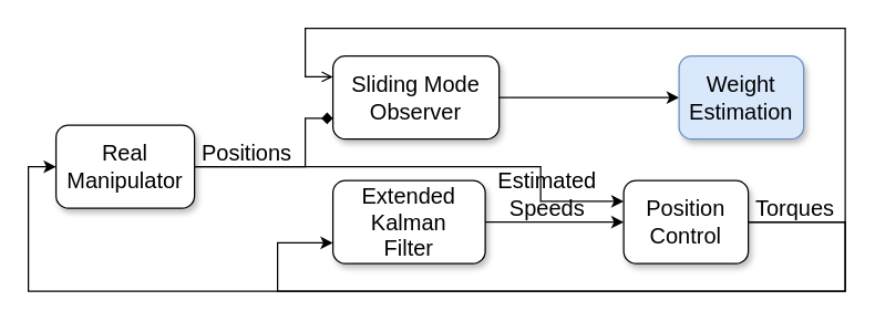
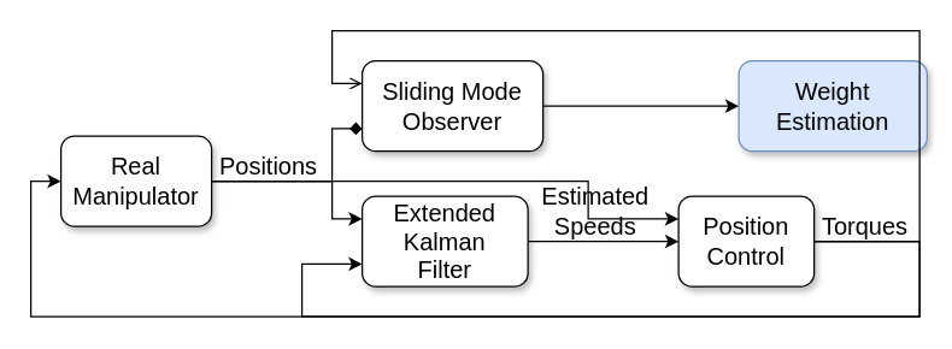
  <mxCell id="0" />
  <mxCell id="1" parent="0" />
+ <mxCell id="2" style="edgeStyle=orthogonalEdgeStyle;rounded=0;orthogonalLoop=1;jettySize=auto;html=1;exitX=1;exitY=0.5;exitDx=0;exitDy=0;entryX=0;entryY=0.25;entryDx=0;entryDy=0;" parent="1" source="5" target="10" edge="1"><mxGeometry relative="1" as="geometry"><mxPoint x="220" y="150" as="targetPoint" /><Array as="points"><mxPoint x="220" y="120" /><mxPoint x="220" y="145" /></Array></mxGeometry></mxCell>
  <mxCell id="3" style="edgeStyle=orthogonalEdgeStyle;rounded=0;orthogonalLoop=1;jettySize=auto;html=1;exitX=1;exitY=0.5;exitDx=0;exitDy=0;entryX=0;entryY=0.75;entryDx=0;entryDy=0;endArrow=diamond;" parent="1" source="5" target="7" edge="1"><mxGeometry relative="1" as="geometry"><Array as="points"><mxPoint x="220" y="120" /><mxPoint x="220" y="85" /></Array></mxGeometry></mxCell>
  <mxCell id="4" style="edgeStyle=orthogonalEdgeStyle;rounded=0;orthogonalLoop=1;jettySize=auto;html=1;exitX=1;exitY=0.5;exitDx=0;exitDy=0;entryX=0;entryY=0.25;entryDx=0;entryDy=0;" parent="1" source="5" target="14" edge="1"><mxGeometry relative="1" as="geometry"><Array as="points"><mxPoint x="390" y="120" /><mxPoint x="390" y="145" /></Array></mxGeometry></mxCell>
  <mxCell id="5" value="&lt;div style=&quot;font-size: 16px;&quot;&gt;Real &lt;br style=&quot;font-size: 16px;&quot;&gt;&lt;/div&gt;&lt;div style=&quot;font-size: 16px;&quot;&gt;Manipulator&lt;br style=&quot;font-size: 16px;&quot;&gt;&lt;/div&gt;" style="rounded=1;whiteSpace=wrap;html=1;glass=0;shadow=1;fontSize=16;" parent="1" vertex="1"><mxGeometry x="40" y="90" width="100" height="60" as="geometry" /></mxCell>
  <mxCell id="6" value="" style="edgeStyle=orthogonalEdgeStyle;rounded=0;orthogonalLoop=1;jettySize=auto;html=1;" parent="1" source="7" target="8" edge="1"><mxGeometry relative="1" as="geometry" /></mxCell>
  <mxCell id="7" value="&lt;div style=&quot;font-size: 16px;&quot;&gt;Sliding Mode&lt;/div&gt;&lt;div style=&quot;font-size: 16px;&quot;&gt;Observer&lt;br style=&quot;font-size: 16px;&quot;&gt;&lt;/div&gt;" style="rounded=1;whiteSpace=wrap;html=1;glass=0;shadow=1;fontSize=16;" parent="1" vertex="1"><mxGeometry x="240" y="40" width="120" height="60" as="geometry" /></mxCell>
- <mxCell id="8" value="&lt;div style=&quot;font-size: 16px;&quot;&gt;Weight &lt;br style=&quot;font-size: 16px;&quot;&gt;&lt;/div&gt;&lt;div style=&quot;font-size: 16px;&quot;&gt;Estimation&lt;br style=&quot;font-size: 16px;&quot;&gt;&lt;/div&gt;" style="rounded=1;whiteSpace=wrap;html=1;fillColor=#dae8fc;strokeColor=#6c8ebf;glass=0;shadow=1;fontSize=16;" parent="1" vertex="1"><mxGeometry x="490" y="40" width="90" height="60" as="geometry" /></mxCell>
+ <mxCell id="8" value="&lt;div style=&quot;font-size: 16px;&quot;&gt;Weight &lt;br style=&quot;font-size: 16px;&quot;&gt;&lt;/div&gt;&lt;div style=&quot;font-size: 16px;&quot;&gt;Estimation&lt;br style=&quot;font-size: 16px;&quot;&gt;&lt;/div&gt;" style="rounded=1;whiteSpace=wrap;html=1;fillColor=#dae8fc;strokeColor=#6c8ebf;glass=0;shadow=1;fontSize=16;" parent="1" vertex="1"><mxGeometry x="490" y="40" width="125" height="60" as="geometry" /></mxCell>
  <mxCell id="9" style="edgeStyle=orthogonalEdgeStyle;rounded=0;orthogonalLoop=1;jettySize=auto;html=1;exitX=1;exitY=0.5;exitDx=0;exitDy=0;entryX=0;entryY=0.5;entryDx=0;entryDy=0;" parent="1" source="10" target="14" edge="1"><mxGeometry relative="1" as="geometry" /></mxCell>
  <mxCell id="10" value="&lt;div style=&quot;font-size: 16px;&quot;&gt;Extended Kalman &lt;br style=&quot;font-size: 16px;&quot;&gt;&lt;/div&gt;&lt;div style=&quot;font-size: 16px;&quot;&gt;Filter&lt;br style=&quot;font-size: 16px;&quot;&gt;&lt;/div&gt;" style="rounded=1;whiteSpace=wrap;html=1;glass=0;shadow=1;fontSize=16;" parent="1" vertex="1"><mxGeometry x="240" y="130" width="110" height="60" as="geometry" /></mxCell>
  <mxCell id="11" style="edgeStyle=orthogonalEdgeStyle;rounded=0;orthogonalLoop=1;jettySize=auto;html=1;entryX=0;entryY=0.5;entryDx=0;entryDy=0;" parent="1" source="14" target="5" edge="1"><mxGeometry relative="1" as="geometry"><Array as="points"><mxPoint x="610" y="160" /><mxPoint x="610" y="210" /><mxPoint x="20" y="210" /><mxPoint x="20" y="120" /></Array></mxGeometry></mxCell>
  <mxCell id="12" style="edgeStyle=orthogonalEdgeStyle;rounded=0;orthogonalLoop=1;jettySize=auto;html=1;exitX=1;exitY=0.5;exitDx=0;exitDy=0;entryX=0;entryY=0.75;entryDx=0;entryDy=0;" parent="1" source="14" target="10" edge="1"><mxGeometry relative="1" as="geometry"><Array as="points"><mxPoint x="610" y="160" /><mxPoint x="610" y="210" /><mxPoint x="200" y="210" /><mxPoint x="200" y="175" /></Array></mxGeometry></mxCell>
  <mxCell id="13" style="edgeStyle=orthogonalEdgeStyle;rounded=0;orthogonalLoop=1;jettySize=auto;html=1;exitX=1;exitY=0.5;exitDx=0;exitDy=0;entryX=0;entryY=0.25;entryDx=0;entryDy=0;endArrow=open;" parent="1" source="14" target="7" edge="1"><mxGeometry relative="1" as="geometry"><Array as="points"><mxPoint x="610" y="160" /><mxPoint x="610" y="20" /><mxPoint x="220" y="20" /><mxPoint x="220" y="55" /></Array></mxGeometry></mxCell>
  <mxCell id="14" value="&lt;div style=&quot;font-size: 16px;&quot;&gt;Position &lt;br style=&quot;font-size: 16px;&quot;&gt;&lt;/div&gt;&lt;div style=&quot;font-size: 16px;&quot;&gt;Control&lt;br style=&quot;font-size: 16px;&quot;&gt;&lt;/div&gt;" style="rounded=1;whiteSpace=wrap;html=1;glass=0;shadow=1;fontSize=16;" parent="1" vertex="1"><mxGeometry x="450" y="130" width="90" height="60" as="geometry" /></mxCell>
  <mxCell id="15" value="Torques" style="text;html=1;strokeColor=none;fillColor=none;align=center;verticalAlign=middle;whiteSpace=wrap;rounded=0;fontSize=16;" parent="1" vertex="1"><mxGeometry x="554" y="140" width="40" height="20" as="geometry" /></mxCell>
  <mxCell id="16" value="Positions" style="text;html=1;strokeColor=none;fillColor=none;align=center;verticalAlign=middle;whiteSpace=wrap;rounded=0;fontSize=16;" parent="1" vertex="1"><mxGeometry x="158" y="100" width="40" height="20" as="geometry" /></mxCell>
  <mxCell id="17" value="&lt;div style=&quot;font-size: 16px;&quot;&gt;Estimated&lt;/div&gt;&lt;div style=&quot;font-size: 16px;&quot;&gt;Speeds&lt;br style=&quot;font-size: 16px;&quot;&gt;&lt;/div&gt;" style="text;html=1;strokeColor=none;fillColor=none;align=center;verticalAlign=middle;whiteSpace=wrap;rounded=0;fontSize=16;" parent="1" vertex="1"><mxGeometry x="375" y="130" width="40" height="20" as="geometry" /></mxCell>
